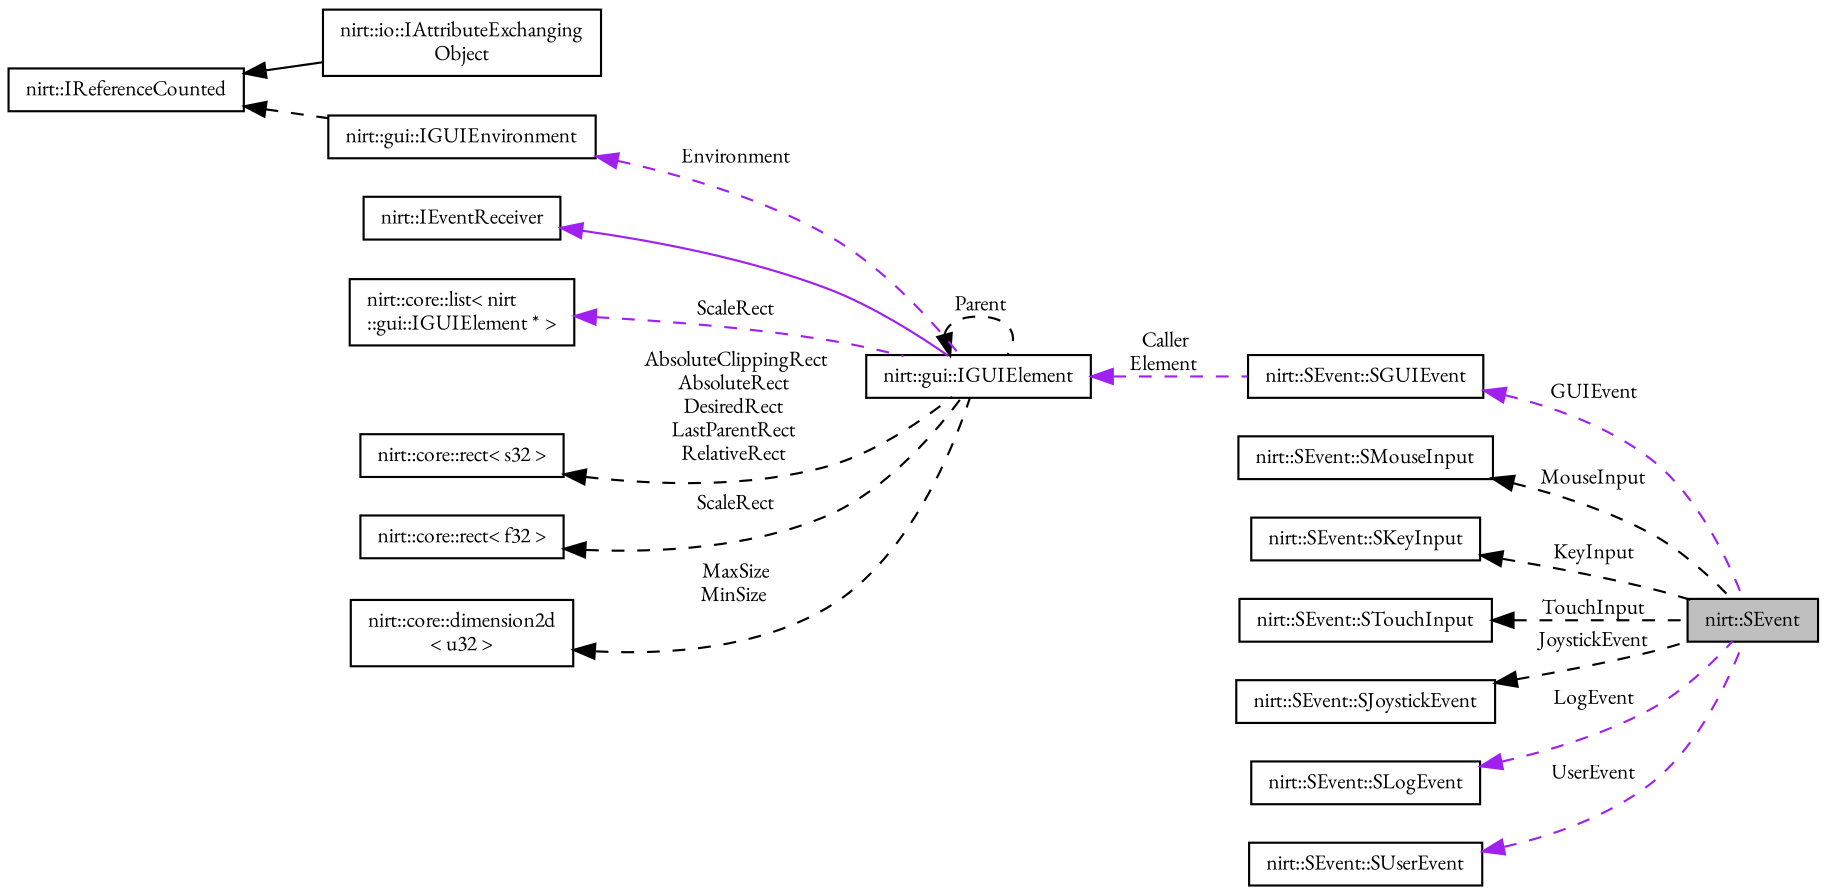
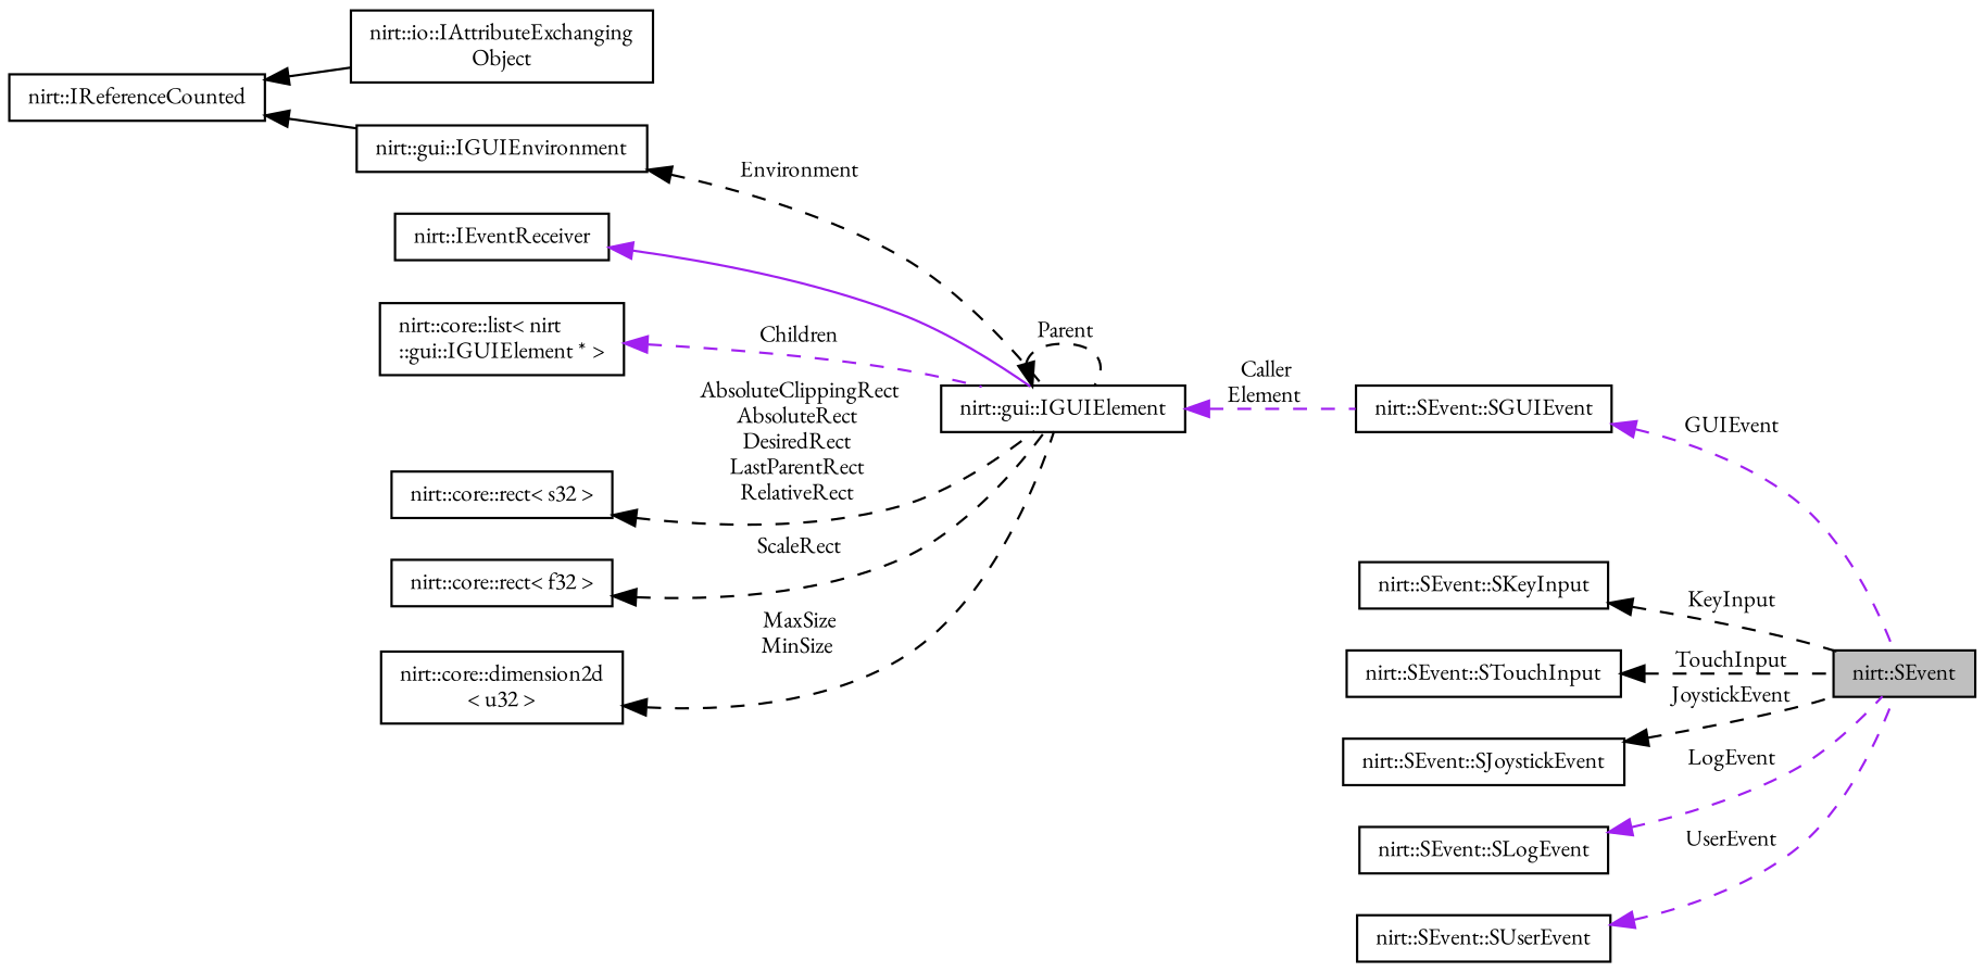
  digraph {
    fontname="EB Garamond"
    rankdir=LR
    node [color=black fillcolor=white fontname="EB Garamond" fontsize=10 shape=record style=filled]
    edge [color=black dir=back fontname="EB Garamond" fontsize=10 labelfontname=Helvetica labelfontsize=10 style=dashed]
    n1 [fillcolor=grey75 fontcolor=black height=0.2 label="nirt::SEvent" width=0.4]
    n2 [height=0.2 label="nirt::SEvent::SGUIEvent" width=0.4]
    n3 [height=0.2 label="nirt::gui::IGUIElement" width=0.4]
    n4 [height=0.2 label="nirt::io::IAttributeExchanging\lObject" width=0.4]
    n5 [height=0.2 label="nirt::IReferenceCounted" width=0.4]
    n6 [height=0.2 label="nirt::gui::IGUIEnvironment" width=0.4]
    n7 [height=0.2 label="nirt::IEventReceiver" width=0.4]
    n8 [height=0.2 label="nirt::core::list\< nirt\l::gui::IGUIElement * \>" width=0.4]
    n9 [height=0.2 label="nirt::core::rect\< s32 \>" width=0.4]
    n10 [height=0.2 label="nirt::core::rect\< f32 \>" width=0.4]
    n11 [height=0.2 label="nirt::core::dimension2d\l\< u32 \>" width=0.4]
-   n12 [height=0.2 label="nirt::SEvent::SMouseInput" width=0.4]
    n13 [height=0.2 label="nirt::SEvent::SKeyInput" width=0.4]
    n14 [height=0.2 label="nirt::SEvent::STouchInput" width=0.4]
    n15 [height=0.2 label="nirt::SEvent::SJoystickEvent" width=0.4]
    n16 [height=0.2 label="nirt::SEvent::SLogEvent" width=0.4]
    n17 [height=0.2 label="nirt::SEvent::SUserEvent" width=0.4]
    n2 -> n1 [color=purple label=" GUIEvent"]
    n3 -> n2 [color=purple label=" Caller\nElement"]
    n3 -> n3 [label=" Parent"]
    n5 -> n4 [style=solid]
-   n5 -> n6
-   n6 -> n3 [color=purple label=" Environment"]
+   n5 -> n6 [style=solid]
+   n6 -> n3 [label=" Environment"]
    n7 -> n3 [color=purple style=solid]
-   n8 -> n3 [color=purple label=" ScaleRect"]
+   n8 -> n3 [color=purple label=" Children"]
    n9 -> n3 [label=" AbsoluteClippingRect\nAbsoluteRect\nDesiredRect\nLastParentRect\nRelativeRect"]
    n10 -> n3 [label=" ScaleRect"]
    n11 -> n3 [label=" MaxSize\nMinSize"]
-   n12 -> n1 [label=" MouseInput"]
    n13 -> n1 [label=" KeyInput"]
    n14 -> n1 [label=" TouchInput"]
    n15 -> n1 [label=" JoystickEvent"]
    n16 -> n1 [color=purple label=" LogEvent"]
    n17 -> n1 [color=purple label=" UserEvent"]
  }
